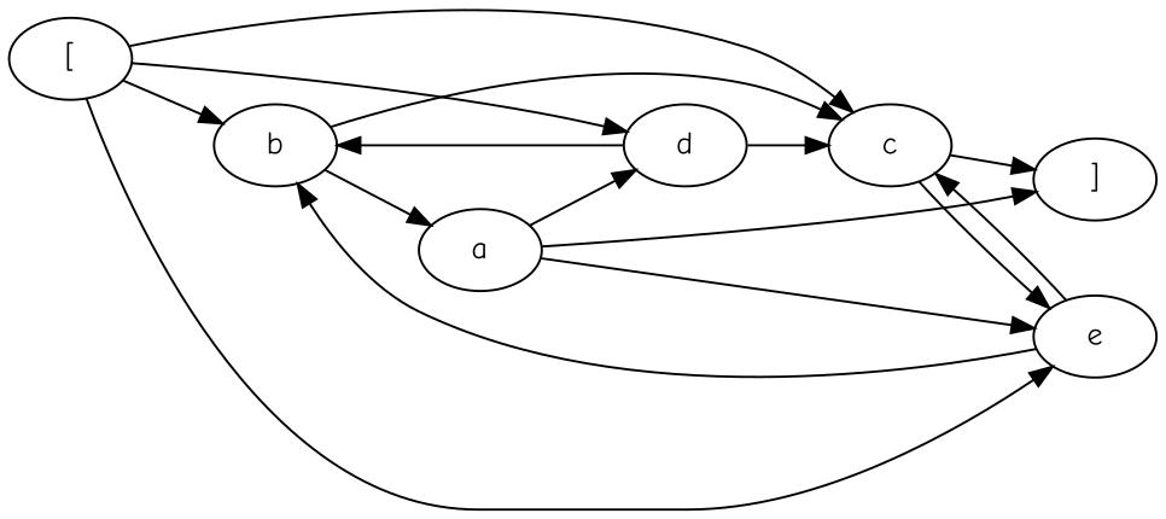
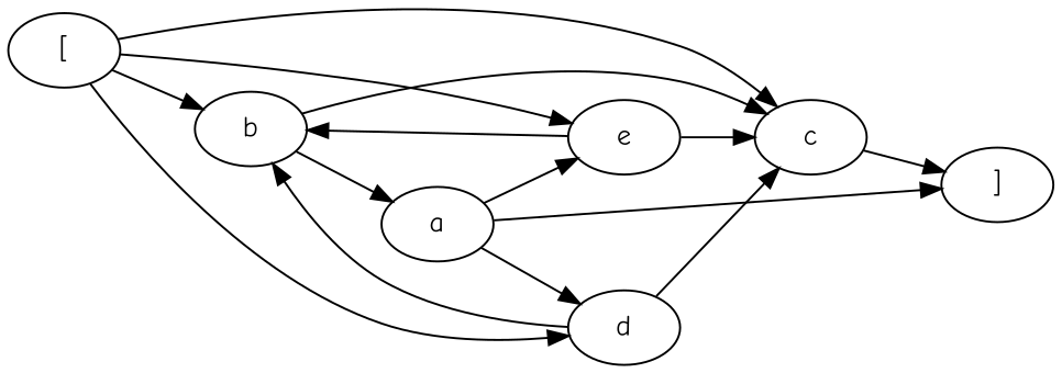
  digraph {
    fontname="Comic Neue"
    rankdir=LR
    node [fontname="Comic Neue"]
    edge [fontname="Comic Neue"]
    n1 [label="["]
    n2 [label=b]
    n3 [label=c]
    n4 [label=d]
    n5 [label=e]
    n6 [label=a]
    n7 [label="]"]
    n1 -> n2
    n1 -> n3
    n1 -> n4
    n1 -> n5
    n2 -> n3
    n2 -> n6
-   n3 -> n5
    n3 -> n7
    n4 -> n2
    n4 -> n3
    n5 -> n2
    n5 -> n3
    n6 -> n4
    n6 -> n5
    n6 -> n7
  }
